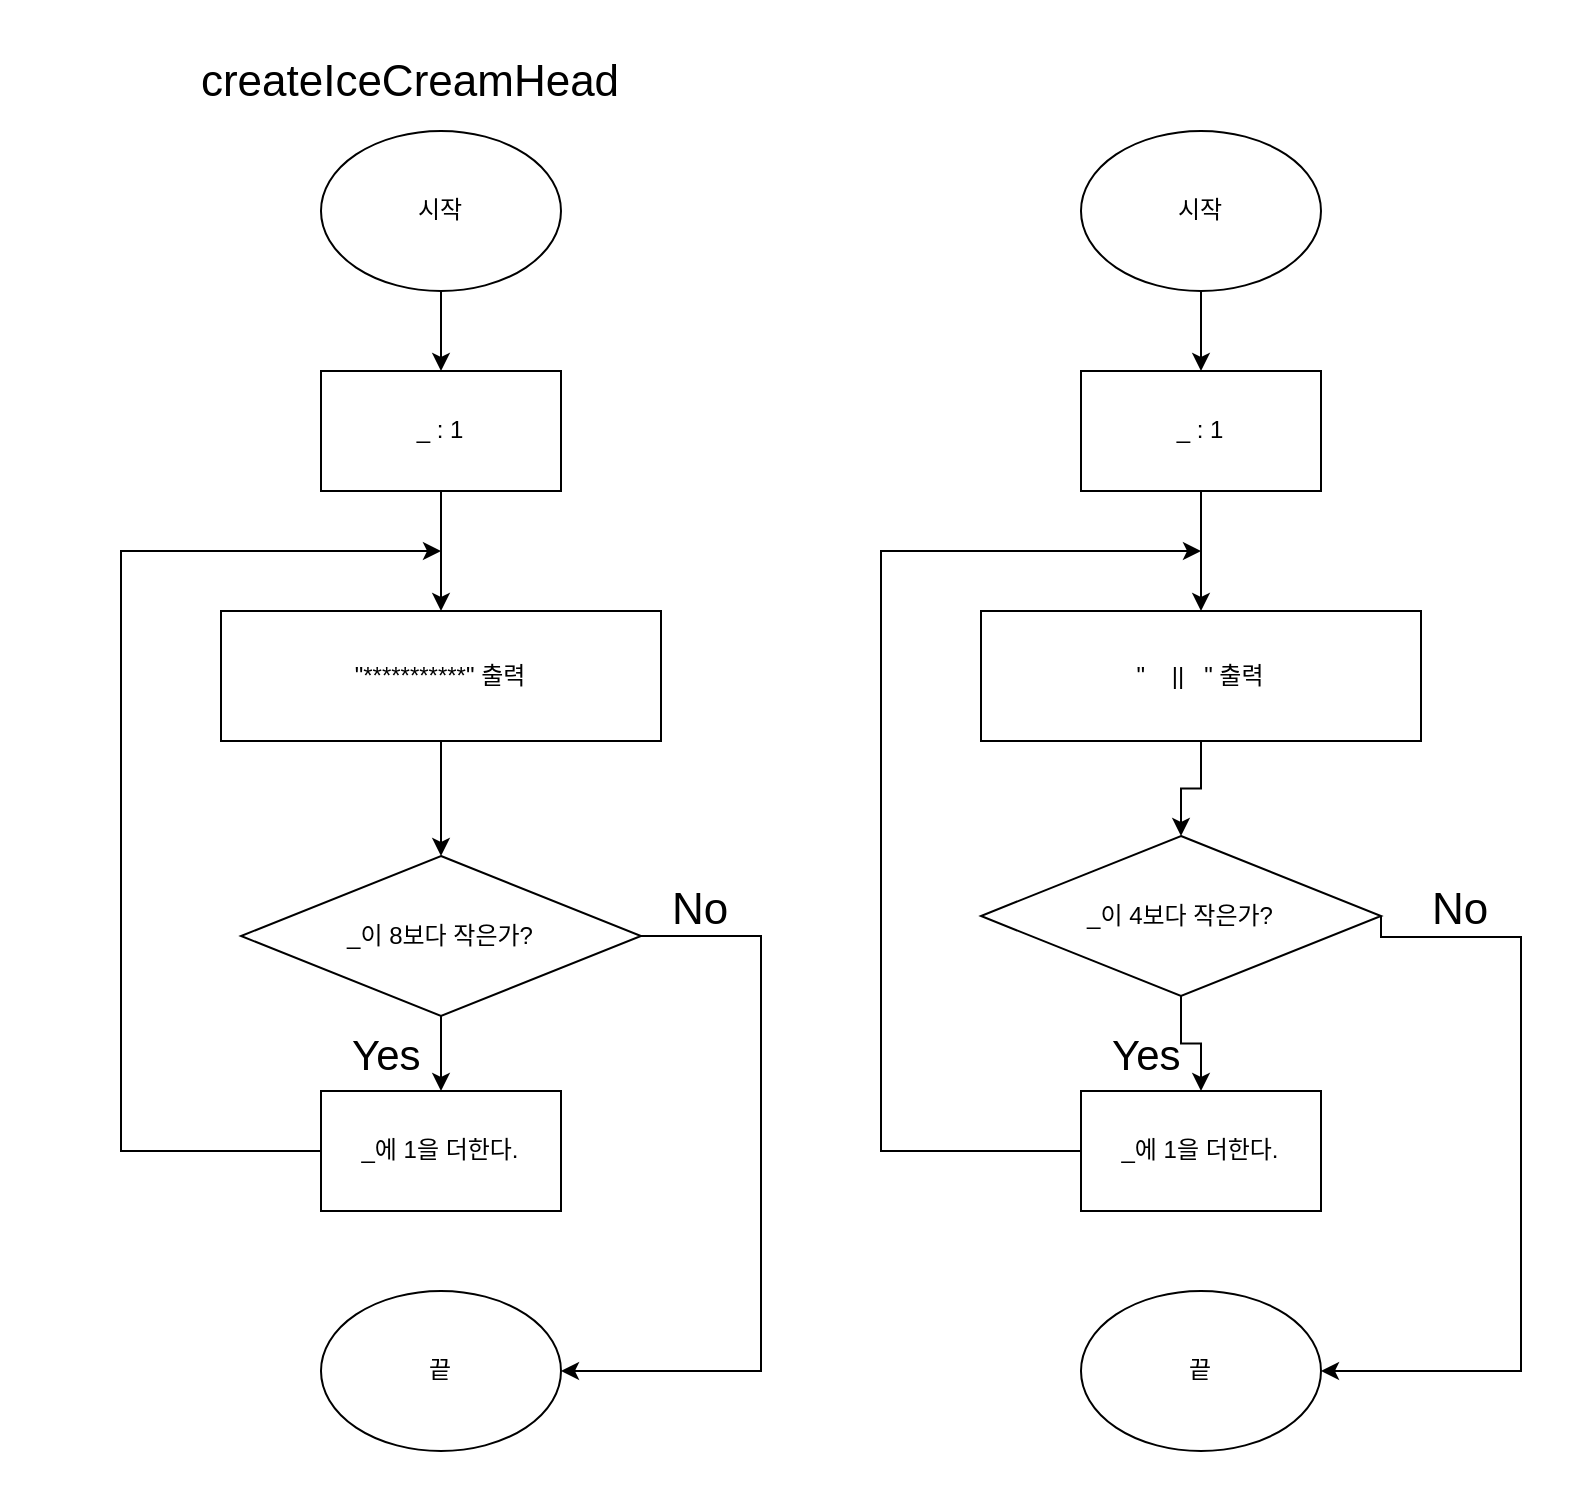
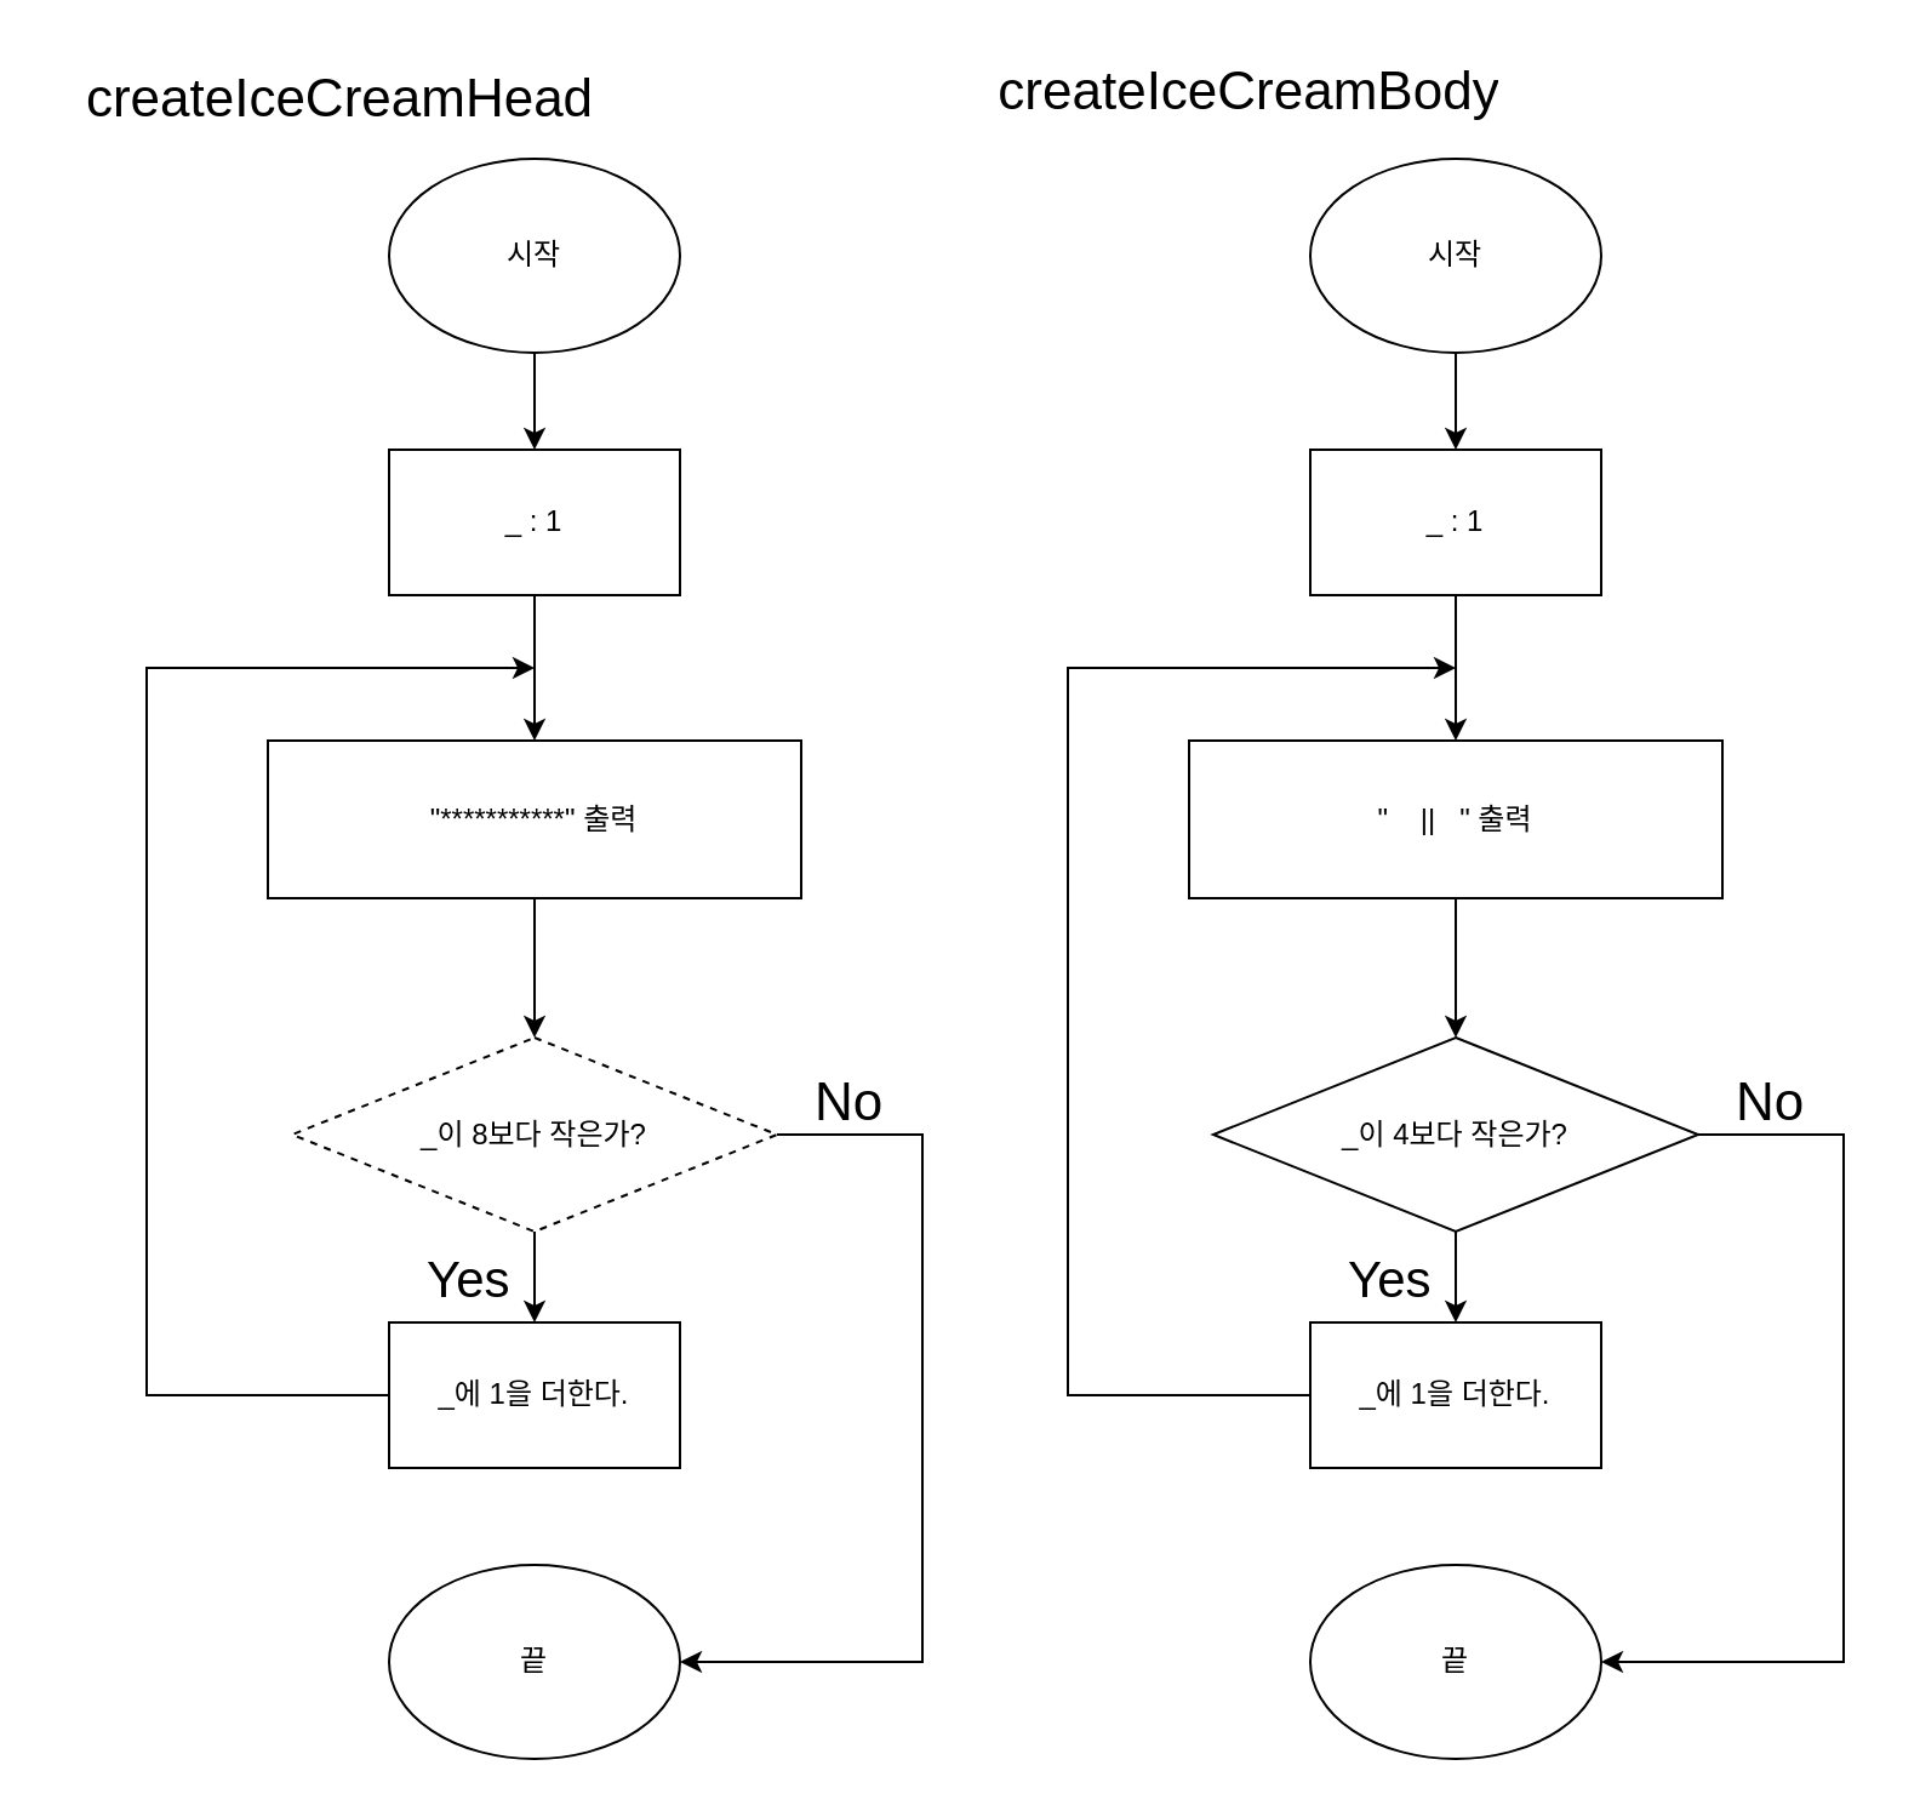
  <mxCell id="0" />
  <mxCell id="1" parent="0" />
  <mxCell id="2" value="" style="edgeStyle=orthogonalEdgeStyle;rounded=0;orthogonalLoop=1;jettySize=auto;html=1;" parent="1" source="3" target="5" edge="1"><mxGeometry relative="1" as="geometry" /></mxCell>
  <mxCell id="3" value="시작" style="ellipse;whiteSpace=wrap;html=1;" parent="1" vertex="1"><mxGeometry x="160" y="65" width="120" height="80" as="geometry" /></mxCell>
  <mxCell id="4" value="" style="edgeStyle=orthogonalEdgeStyle;rounded=0;orthogonalLoop=1;jettySize=auto;html=1;" parent="1" source="5" target="7" edge="1"><mxGeometry relative="1" as="geometry" /></mxCell>
  <mxCell id="5" value="_ : 1" style="whiteSpace=wrap;html=1;" parent="1" vertex="1"><mxGeometry x="160" y="185" width="120" height="60" as="geometry" /></mxCell>
  <mxCell id="6" value="" style="edgeStyle=orthogonalEdgeStyle;rounded=0;orthogonalLoop=1;jettySize=auto;html=1;" parent="1" source="7" target="10" edge="1"><mxGeometry relative="1" as="geometry" /></mxCell>
  <mxCell id="7" value="&quot;***********&quot; 출력" style="whiteSpace=wrap;html=1;" parent="1" vertex="1"><mxGeometry x="110" y="305" width="220" height="65" as="geometry" /></mxCell>
  <mxCell id="8" value="" style="edgeStyle=orthogonalEdgeStyle;rounded=0;orthogonalLoop=1;jettySize=auto;html=1;" parent="1" source="10" target="12" edge="1"><mxGeometry relative="1" as="geometry" /></mxCell>
  <mxCell id="9" style="edgeStyle=orthogonalEdgeStyle;rounded=0;orthogonalLoop=1;jettySize=auto;html=1;exitX=1;exitY=0.5;exitDx=0;exitDy=0;entryX=1;entryY=0.5;entryDx=0;entryDy=0;" parent="1" source="10" target="13" edge="1"><mxGeometry relative="1" as="geometry"><mxPoint x="370" y="832" as="targetPoint" /><Array as="points"><mxPoint x="380" y="468" /><mxPoint x="380" y="685" /></Array></mxGeometry></mxCell>
- <mxCell id="10" value="_이 8보다 작은가?" style="rhombus;whiteSpace=wrap;html=1;" parent="1" vertex="1"><mxGeometry x="120" y="427.5" width="200" height="80" as="geometry" /></mxCell>
+ <mxCell id="10" value="_이 8보다 작은가?" style="rhombus;whiteSpace=wrap;html=1;dashed=1;" parent="1" vertex="1"><mxGeometry x="120" y="427.5" width="200" height="80" as="geometry" /></mxCell>
  <mxCell id="11" style="edgeStyle=orthogonalEdgeStyle;rounded=0;orthogonalLoop=1;jettySize=auto;html=1;exitX=0;exitY=0.5;exitDx=0;exitDy=0;" parent="1" source="12" edge="1"><mxGeometry relative="1" as="geometry"><mxPoint x="220" y="275" as="targetPoint" /><Array as="points"><mxPoint x="60" y="575" /><mxPoint x="60" y="275" /></Array></mxGeometry></mxCell>
  <mxCell id="12" value="_에 1을 더한다." style="whiteSpace=wrap;html=1;" parent="1" vertex="1"><mxGeometry x="160" y="545" width="120" height="60" as="geometry" /></mxCell>
  <mxCell id="13" value="끝" style="ellipse;whiteSpace=wrap;html=1;" parent="1" vertex="1"><mxGeometry x="160" y="645" width="120" height="80" as="geometry" /></mxCell>
  <mxCell id="14" value="&lt;font style=&quot;font-size: 21px;&quot;&gt;Yes&lt;/font&gt;" style="text;strokeColor=none;fillColor=none;align=left;verticalAlign=top;spacingLeft=4;spacingRight=4;overflow=hidden;rotatable=0;points=[[0,0.5],[1,0.5]];portConstraint=eastwest;whiteSpace=wrap;html=1;" parent="1" vertex="1"><mxGeometry x="170" y="507.5" width="60" height="26" as="geometry" /></mxCell>
  <mxCell id="15" value="&lt;font style=&quot;font-size: 22px;&quot;&gt;No&lt;/font&gt;" style="text;strokeColor=none;fillColor=none;align=left;verticalAlign=top;spacingLeft=4;spacingRight=4;overflow=hidden;rotatable=0;points=[[0,0.5],[1,0.5]];portConstraint=eastwest;whiteSpace=wrap;html=1;" parent="1" vertex="1"><mxGeometry x="330" y="435" width="60" height="26" as="geometry" /></mxCell>
- <mxCell id="16" value="&lt;span style=&quot;font-size: 22px;&quot;&gt;createIceCreamHead&lt;/span&gt;" style="text;strokeColor=none;fillColor=none;align=center;verticalAlign=middle;spacingLeft=4;spacingRight=4;overflow=hidden;rotatable=0;points=[[0,0.5],[1,0.5]];portConstraint=eastwest;whiteSpace=wrap;html=1;" parent="1" vertex="1"><mxGeometry x="85" y="25" width="240" height="26" as="geometry" /></mxCell>
+ <mxCell id="16" value="&lt;span style=&quot;font-size: 22px;&quot;&gt;createIceCreamHead&lt;/span&gt;" style="text;strokeColor=none;fillColor=none;align=center;verticalAlign=middle;spacingLeft=4;spacingRight=4;overflow=hidden;rotatable=0;points=[[0,0.5],[1,0.5]];portConstraint=eastwest;whiteSpace=wrap;html=1;" parent="1" vertex="1"><mxGeometry x="20" y="25" width="240" height="26" as="geometry" /></mxCell>
  <mxCell id="17" value="" style="edgeStyle=orthogonalEdgeStyle;rounded=0;orthogonalLoop=1;jettySize=auto;html=1;" parent="1" source="18" target="20" edge="1"><mxGeometry relative="1" as="geometry" /></mxCell>
  <mxCell id="18" value="시작" style="ellipse;whiteSpace=wrap;html=1;" parent="1" vertex="1"><mxGeometry x="540" y="65" width="120" height="80" as="geometry" /></mxCell>
  <mxCell id="19" value="" style="edgeStyle=orthogonalEdgeStyle;rounded=0;orthogonalLoop=1;jettySize=auto;html=1;" parent="1" source="20" target="22" edge="1"><mxGeometry relative="1" as="geometry" /></mxCell>
  <mxCell id="20" value="_ : 1" style="whiteSpace=wrap;html=1;" parent="1" vertex="1"><mxGeometry x="540" y="185" width="120" height="60" as="geometry" /></mxCell>
  <mxCell id="21" value="" style="edgeStyle=orthogonalEdgeStyle;rounded=0;orthogonalLoop=1;jettySize=auto;html=1;" parent="1" source="22" target="25" edge="1"><mxGeometry relative="1" as="geometry" /></mxCell>
  <mxCell id="22" value="&quot;&amp;nbsp; &amp;nbsp; ||&amp;nbsp; &amp;nbsp;&quot; 출력" style="whiteSpace=wrap;html=1;" parent="1" vertex="1"><mxGeometry x="490" y="305" width="220" height="65" as="geometry" /></mxCell>
  <mxCell id="23" value="" style="edgeStyle=orthogonalEdgeStyle;rounded=0;orthogonalLoop=1;jettySize=auto;html=1;" parent="1" source="25" target="27" edge="1"><mxGeometry relative="1" as="geometry" /></mxCell>
  <mxCell id="24" style="edgeStyle=orthogonalEdgeStyle;rounded=0;orthogonalLoop=1;jettySize=auto;html=1;exitX=1;exitY=0.5;exitDx=0;exitDy=0;entryX=1;entryY=0.5;entryDx=0;entryDy=0;" parent="1" source="25" target="28" edge="1"><mxGeometry relative="1" as="geometry"><mxPoint x="750" y="832" as="targetPoint" /><Array as="points"><mxPoint x="760" y="468" /><mxPoint x="760" y="685" /></Array></mxGeometry></mxCell>
- <mxCell id="25" value="_이 4보다 작은가?" style="rhombus;whiteSpace=wrap;html=1;" parent="1" vertex="1"><mxGeometry x="490" y="417.5" width="200" height="80" as="geometry" /></mxCell>
+ <mxCell id="25" value="_이 4보다 작은가?" style="rhombus;whiteSpace=wrap;html=1;" parent="1" vertex="1"><mxGeometry x="500" y="427.5" width="200" height="80" as="geometry" /></mxCell>
  <mxCell id="26" style="edgeStyle=orthogonalEdgeStyle;rounded=0;orthogonalLoop=1;jettySize=auto;html=1;exitX=0;exitY=0.5;exitDx=0;exitDy=0;" parent="1" source="27" edge="1"><mxGeometry relative="1" as="geometry"><mxPoint x="600" y="275" as="targetPoint" /><Array as="points"><mxPoint x="440" y="575" /><mxPoint x="440" y="275" /></Array></mxGeometry></mxCell>
  <mxCell id="27" value="_에 1을 더한다." style="whiteSpace=wrap;html=1;" parent="1" vertex="1"><mxGeometry x="540" y="545" width="120" height="60" as="geometry" /></mxCell>
  <mxCell id="28" value="끝" style="ellipse;whiteSpace=wrap;html=1;" parent="1" vertex="1"><mxGeometry x="540" y="645" width="120" height="80" as="geometry" /></mxCell>
  <mxCell id="29" value="&lt;font style=&quot;font-size: 21px;&quot;&gt;Yes&lt;/font&gt;" style="text;strokeColor=none;fillColor=none;align=left;verticalAlign=top;spacingLeft=4;spacingRight=4;overflow=hidden;rotatable=0;points=[[0,0.5],[1,0.5]];portConstraint=eastwest;whiteSpace=wrap;html=1;" parent="1" vertex="1"><mxGeometry x="550" y="507.5" width="60" height="26" as="geometry" /></mxCell>
  <mxCell id="30" value="&lt;font style=&quot;font-size: 22px;&quot;&gt;No&lt;/font&gt;" style="text;strokeColor=none;fillColor=none;align=left;verticalAlign=top;spacingLeft=4;spacingRight=4;overflow=hidden;rotatable=0;points=[[0,0.5],[1,0.5]];portConstraint=eastwest;whiteSpace=wrap;html=1;" parent="1" vertex="1"><mxGeometry x="710" y="435" width="60" height="26" as="geometry" /></mxCell>
+ <mxCell id="31" value="&lt;span style=&quot;font-size: 22px;&quot;&gt;createIceCreamBody&lt;/span&gt;" style="text;strokeColor=none;fillColor=none;align=center;verticalAlign=middle;spacingLeft=4;spacingRight=4;overflow=hidden;rotatable=0;points=[[0,0.5],[1,0.5]];portConstraint=eastwest;whiteSpace=wrap;html=1;" parent="1" vertex="1"><mxGeometry x="400" y="20" width="230" height="36" as="geometry" /></mxCell>
